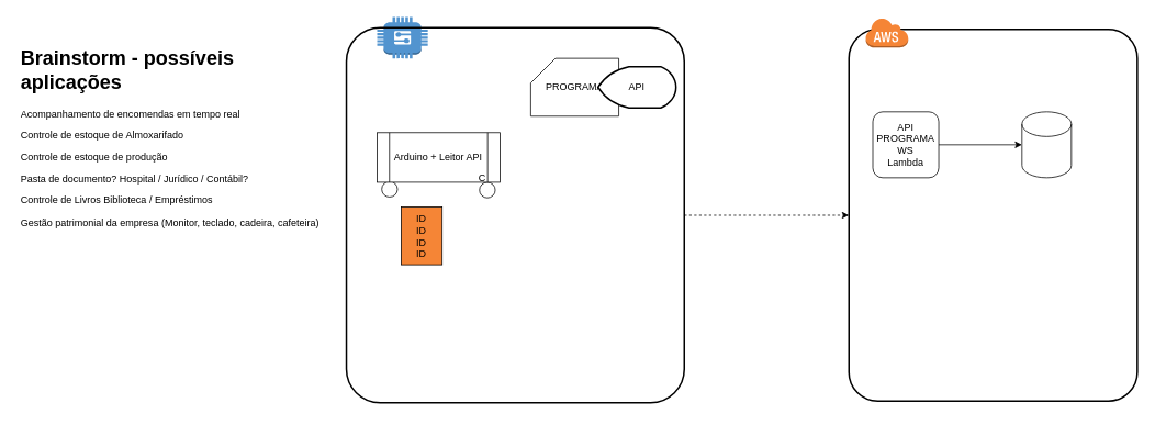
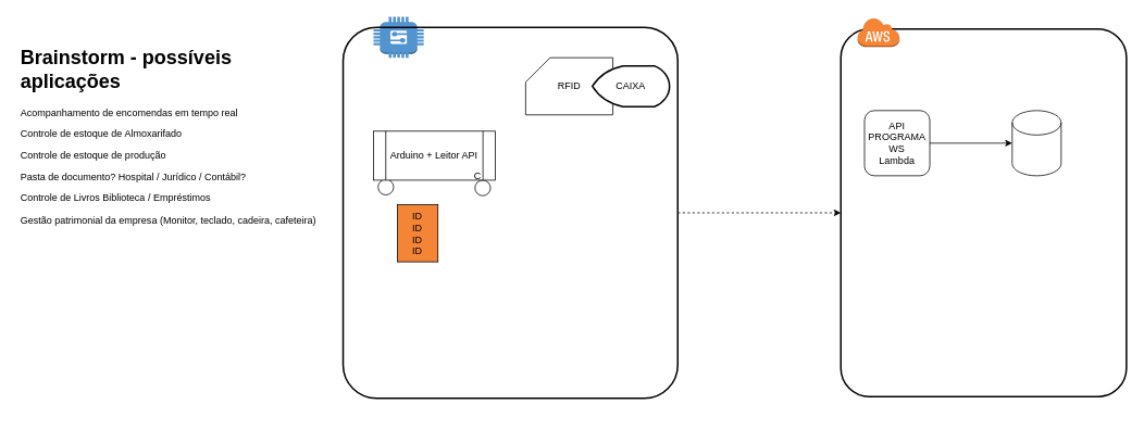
  <mxCell id="0" />
  <mxCell id="1" parent="0" />
  <mxCell id="2" value="" style="group" vertex="1" connectable="0" parent="1"><mxGeometry x="1020" y="51" width="360" height="469" as="geometry" /></mxCell>
  <mxCell id="3" value="" style="group" vertex="1" connectable="0" parent="2"><mxGeometry x="10" y="-30" width="350" height="465" as="geometry" /></mxCell>
  <mxCell id="4" value="" style="rounded=1;arcSize=10;dashed=0;fillColor=none;gradientColor=none;strokeWidth=2;" vertex="1" parent="3"><mxGeometry y="14" width="350" height="451" as="geometry" /></mxCell>
  <mxCell id="5" value="" style="dashed=0;html=1;shape=mxgraph.aws3.cloud;fillColor=#F58536;gradientColor=none;dashed=0;" vertex="1" parent="3"><mxGeometry x="20" width="52" height="36" as="geometry" /></mxCell>
  <mxCell id="6" value="API&lt;br&gt;PROGRAMA&lt;br&gt;WS&lt;br&gt;Lambda" style="whiteSpace=wrap;html=1;aspect=fixed;rounded=1;" vertex="1" parent="2"><mxGeometry x="39" y="84" width="80" height="80" as="geometry" /></mxCell>
  <mxCell id="7" value="" style="shape=cylinder3;whiteSpace=wrap;html=1;boundedLbl=1;backgroundOutline=1;size=15;" vertex="1" parent="2"><mxGeometry x="220" y="84" width="60" height="80" as="geometry" /></mxCell>
  <mxCell id="8" style="edgeStyle=orthogonalEdgeStyle;rounded=0;orthogonalLoop=1;jettySize=auto;html=1;" edge="1" parent="2" source="6" target="7"><mxGeometry relative="1" as="geometry" /></mxCell>
  <mxCell id="9" value="" style="group" vertex="1" connectable="0" parent="1"><mxGeometry x="420" y="20" width="430" height="481" as="geometry" /></mxCell>
  <mxCell id="10" value="" style="outlineConnect=0;dashed=0;verticalLabelPosition=bottom;verticalAlign=top;align=center;html=1;shape=mxgraph.aws3.generic;fillColor=#5294CF;gradientColor=none;" vertex="1" parent="9"><mxGeometry x="37.283" width="61.517" height="50.104" as="geometry" /></mxCell>
  <mxCell id="11" value="" style="rounded=1;arcSize=10;dashed=0;fillColor=none;gradientColor=none;strokeWidth=2;" vertex="1" parent="9"><mxGeometry y="13.027" width="410.116" height="454.946" as="geometry" /></mxCell>
  <mxCell id="12" value="" style="ellipse;whiteSpace=wrap;html=1;aspect=fixed;" vertex="1" parent="9"><mxGeometry x="42.876" y="199.415" width="19.04" height="19.04" as="geometry" /></mxCell>
  <mxCell id="13" value="" style="ellipse;whiteSpace=wrap;html=1;aspect=fixed;" vertex="1" parent="9"><mxGeometry x="161.561" y="200.417" width="19.04" height="19.04" as="geometry" /></mxCell>
  <mxCell id="14" value="ID&lt;br&gt;ID&lt;br&gt;ID&lt;br&gt;ID" style="rounded=0;whiteSpace=wrap;html=1;fillColor=#f58536;" vertex="1" parent="9"><mxGeometry x="66.488" y="230.479" width="49.711" height="70.146" as="geometry" /></mxCell>
  <mxCell id="15" value="Arduino + Leitor API" style="shape=process;whiteSpace=wrap;html=1;backgroundOutline=1;" vertex="1" parent="9"><mxGeometry x="37.283" y="140.292" width="149.133" height="60.125" as="geometry" /></mxCell>
- <mxCell id="16" value="PROGRAMA" style="shape=card;whiteSpace=wrap;html=1;" vertex="1" parent="9"><mxGeometry x="223.699" y="50.104" width="106.879" height="70.146" as="geometry" /></mxCell>
+ <mxCell id="16" value="RFID" style="shape=card;whiteSpace=wrap;html=1;" vertex="1" parent="9"><mxGeometry x="223.699" y="50.104" width="106.879" height="70.146" as="geometry" /></mxCell>
  <mxCell id="17" value="" style="group" vertex="1" connectable="0" parent="9"><mxGeometry x="236.13" y="50.1" width="163.87" height="70.15" as="geometry" /></mxCell>
- <mxCell id="18" value="API" style="strokeWidth=2;html=1;shape=mxgraph.flowchart.display;whiteSpace=wrap;" vertex="1" parent="17"><mxGeometry x="69.33" y="10.021" width="94.54" height="50.107" as="geometry" /></mxCell>
+ <mxCell id="18" value="CAIXA" style="strokeWidth=2;html=1;shape=mxgraph.flowchart.display;whiteSpace=wrap;" vertex="1" parent="17"><mxGeometry x="69.33" y="10.021" width="94.54" height="50.107" as="geometry" /></mxCell>
  <mxCell id="19" value="C" style="text;html=1;strokeColor=none;fillColor=none;align=center;verticalAlign=middle;whiteSpace=wrap;rounded=0;" vertex="1" parent="9"><mxGeometry x="135.42" y="181" width="60" height="30" as="geometry" /></mxCell>
  <mxCell id="20" value="&lt;h1&gt;Brainstorm - possíveis aplicações&lt;/h1&gt;&lt;p&gt;Acompanhamento de encomendas em tempo real&lt;/p&gt;&lt;p&gt;Controle de estoque de Almoxarifado&lt;/p&gt;&lt;p&gt;Controle de estoque de produção&lt;/p&gt;&lt;p&gt;Pasta de documento? Hospital / Jurídico / Contábil?&lt;br&gt;&lt;/p&gt;&lt;p&gt;Controle de Livros Biblioteca / Empréstimos&lt;/p&gt;&lt;p&gt;Gestão patrimonial da empresa (Monitor, teclado, cadeira, cafeteira)&lt;/p&gt;" style="text;html=1;spacing=5;spacingTop=-20;whiteSpace=wrap;overflow=hidden;rounded=0;" vertex="1" parent="1"><mxGeometry x="20" y="51" width="380" height="430" as="geometry" /></mxCell>
  <mxCell id="21" style="edgeStyle=orthogonalEdgeStyle;rounded=0;orthogonalLoop=1;jettySize=auto;html=1;dashed=1;" edge="1" parent="1" source="11" target="4"><mxGeometry relative="1" as="geometry"><mxPoint x="660" y="321" as="targetPoint" /></mxGeometry></mxCell>
